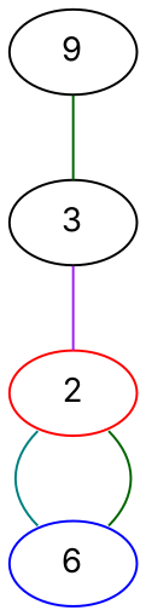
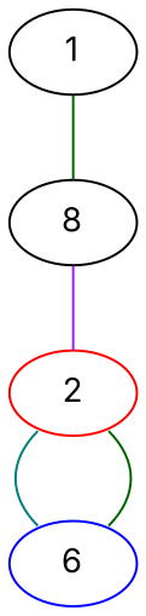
  graph {
    fontname=Inter
    node [fontname=Inter]
    edge [color=darkgreen fontname=Inter]
-   1 [label=9]
-   3
+   1
+   3 [label=8]
    2 [color=red]
    n4 [color=blue label=6]
    1 -- 3
    3 -- 2 [color=purple]
    2 -- n4 [headport=ne tailport=se]
    2 -- n4 [color=teal headport=nw tailport=sw]
  }
